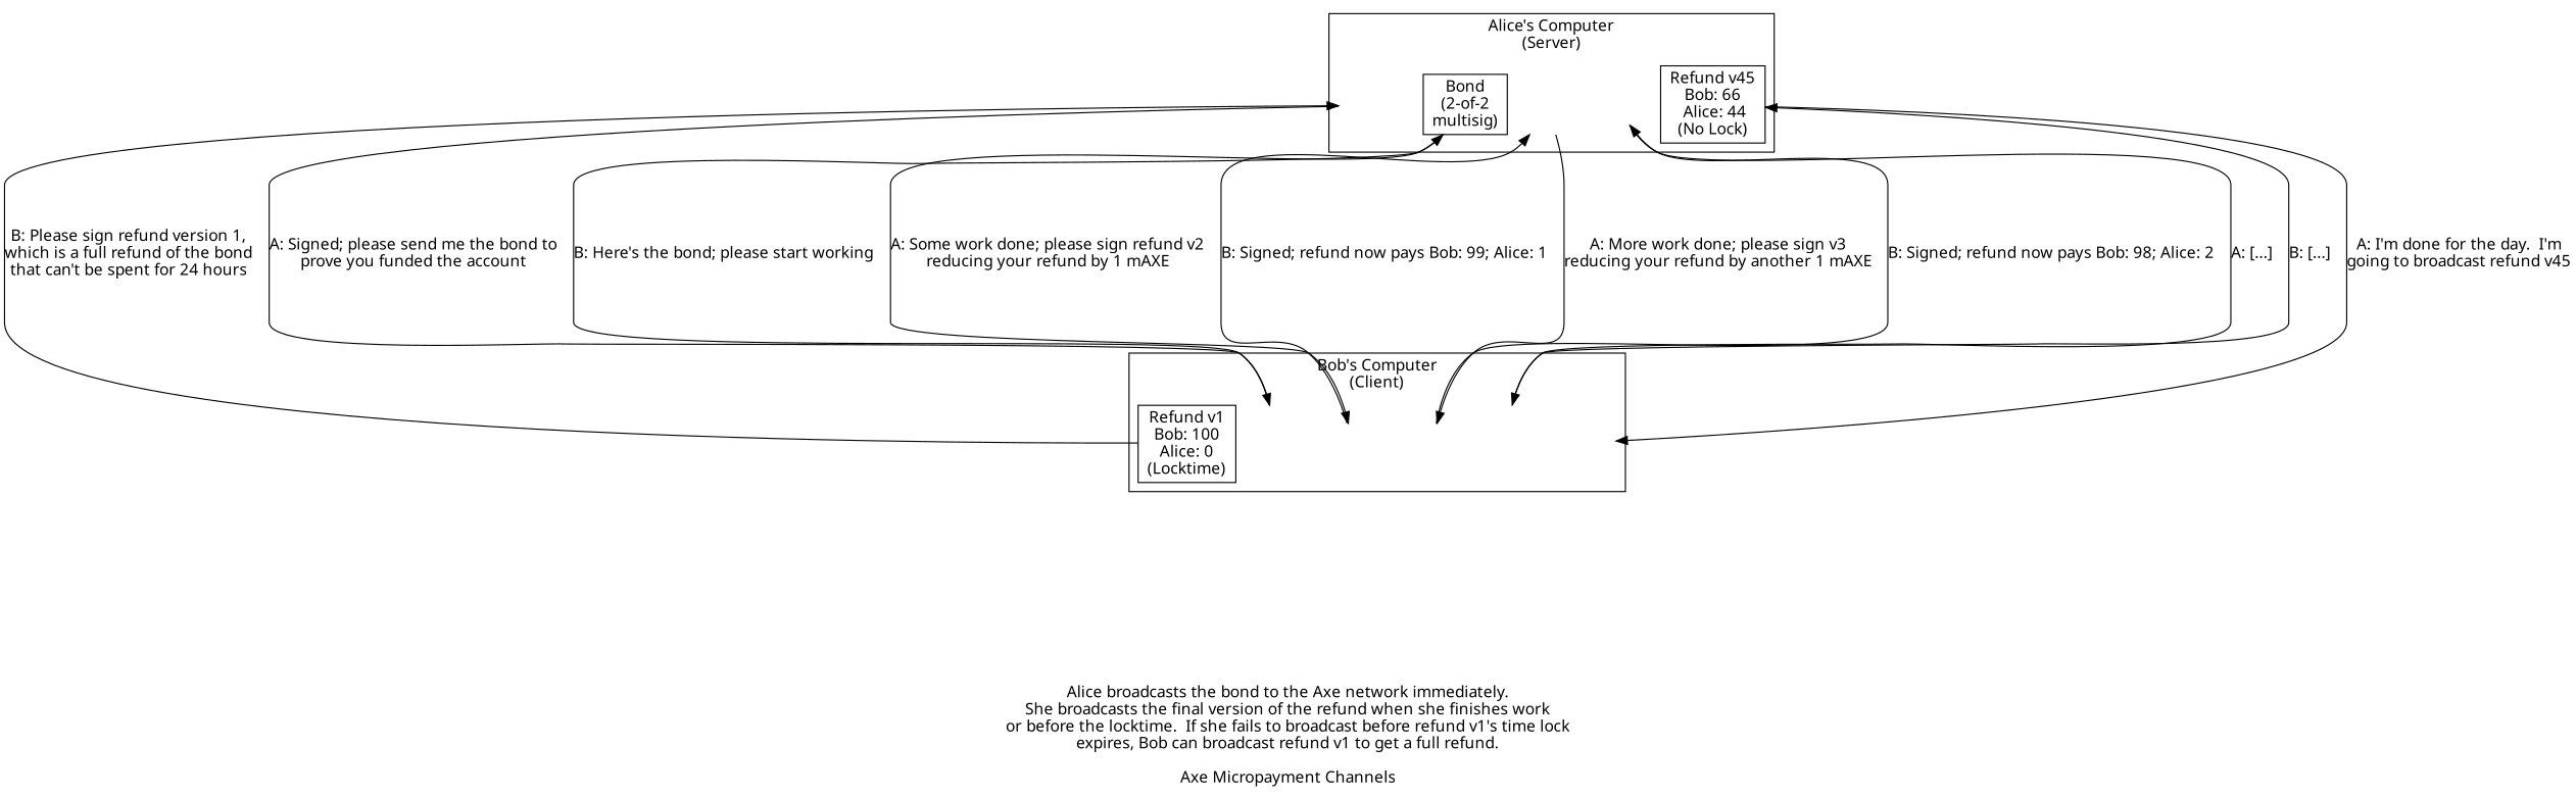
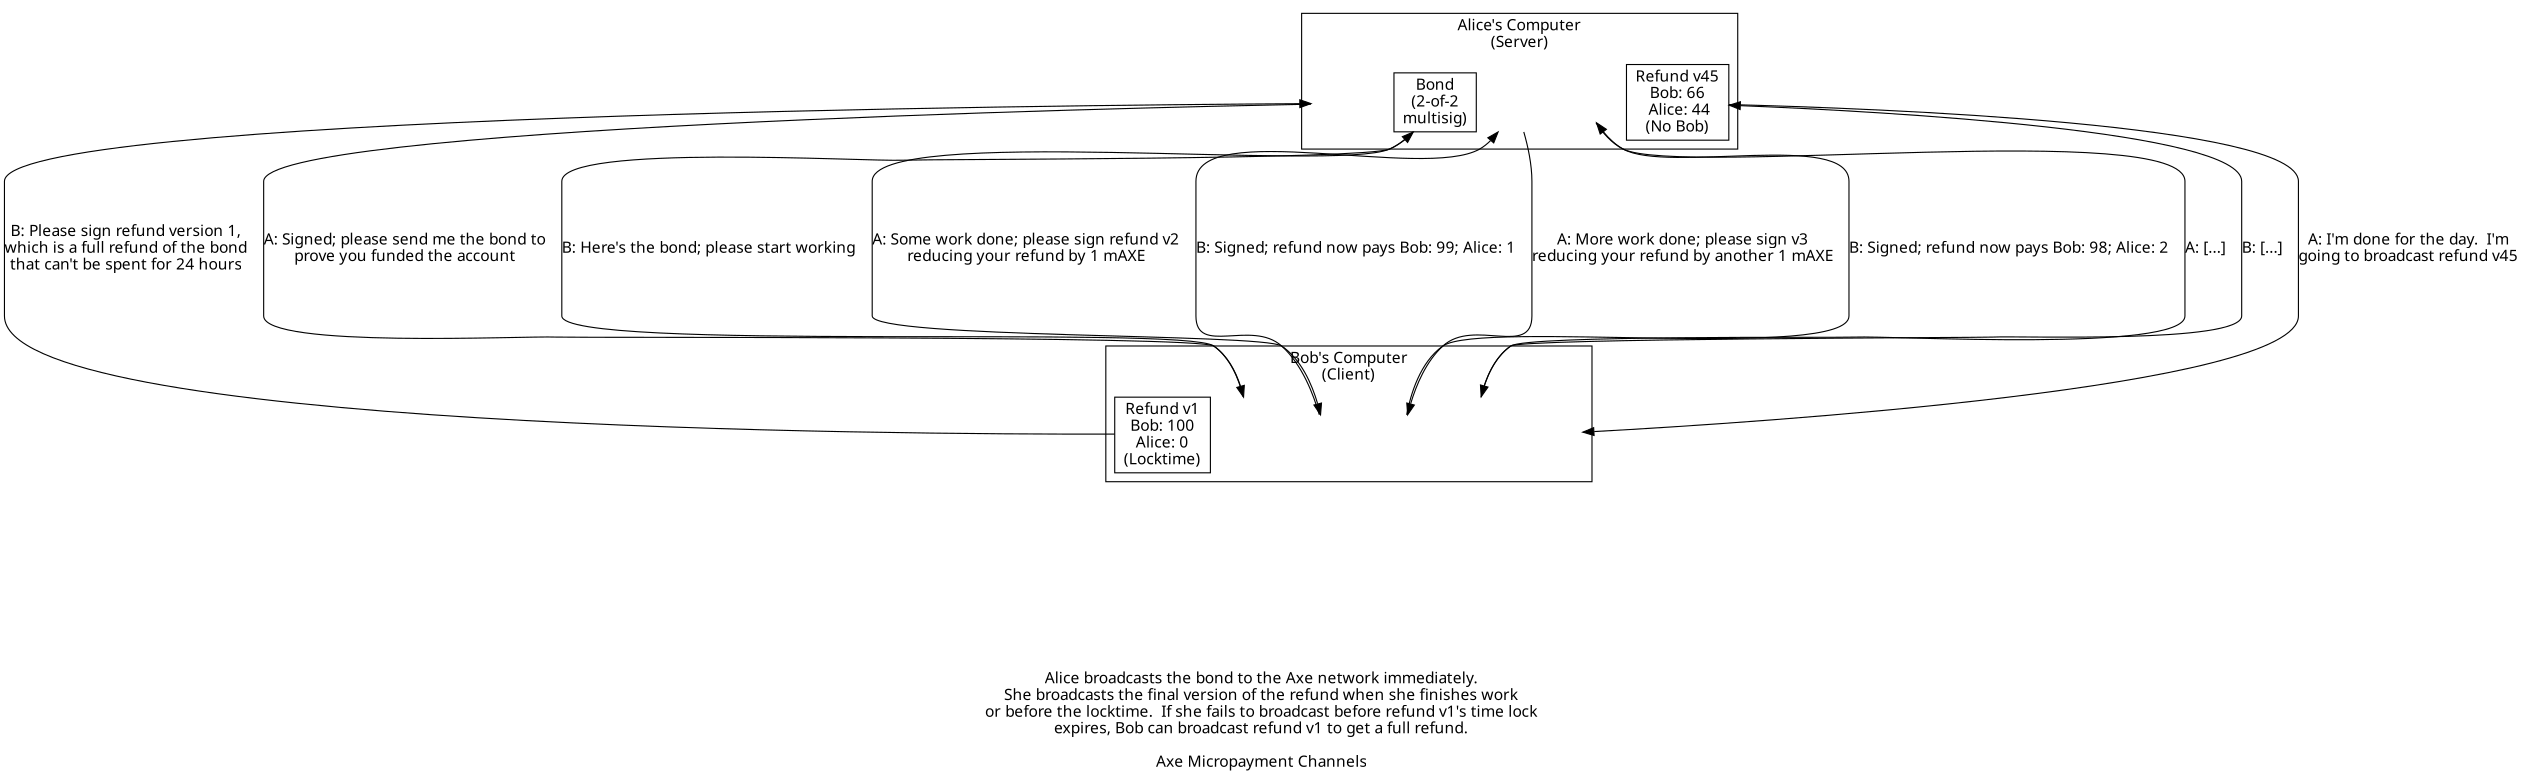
  digraph {
    fontname=Sans
    label=" \n \nAlice broadcasts the bond to the Axe network immediately.\nShe broadcasts the final version of the refund when she finishes work\nor before the locktime.  If she fails to broadcast before refund v1's time lock\nexpires, Bob can broadcast refund v1 to get a full refund.\n \nAxe Micropayment Channels"
    nodesep=0.1
    rankdir=TB
    node [fontname=Sans shape=box style=invis]
    edge [fontname=Sans minlen=4]
    atx2v1s
    n2 [bgcolor=grey label="Bond\n(2-of-2\nmultisig)" style=unfilled]
    n3 [label=" \n \n "]
    atx2v4
-   n5 [bgcolor=grey label="Refund v45\nBob: 66\n Alice: 44\n(No Lock)" style=unfilled]
+   n5 [bgcolor=grey label="Refund v45\nBob: 66\n Alice: 44\n(No Bob)" style=unfilled]
    n6 [bgcolor=grey label="Refund v1\nBob: 100\nAlice: 0\n(Locktime)" style=unfilled]
    n7 [label=" \n \n \n "]
    btx2v2s
    btx2v3
    n10 [label=" \n \n \n "]
    btx2v5
    subgraph cluster_1 {
      label="Alice's Computer\n(Server)"
      rank=same
      atx2v1s
      n2
      n3
      atx2v4
      n5
    }
    subgraph cluster_2 {
      label="Bob's Computer\n(Client)"
      rank=same
      n6
      n7
      btx2v2s
      btx2v3
      n10
      btx2v5
    }
    atx2v1s -> n7 [label="A: Signed; please send me the bond to\nprove you funded the account" style=axeed]
    n2 -> btx2v2s [label="A: Some work done; please sign refund v2\nreducing your refund by 1 mAXE" style=axeed]
    n3 -> btx2v3 [label="A: More work done; please sign v3\nreducing your refund by another 1 mAXE" style=axeed]
    atx2v4 -> n10 [label="A: [...]" style=axeed]
    n5 -> btx2v5 [label="A: I'm done for the day.  I'm\ngoing to broadcast refund v45" style=axeed]
    n6 -> atx2v1s [label="B: Please sign refund version 1,\nwhich is a full refund of the bond\nthat can't be spent for 24 hours"]
    n7 -> n2 [label="B: Here's the bond; please start working"]
    btx2v2s -> n3 [label="B: Signed; refund now pays Bob: 99; Alice: 1"]
    btx2v3 -> atx2v4 [label="B: Signed; refund now pays Bob: 98; Alice: 2"]
    n10 -> n5 [label="B: [...]"]
  }
